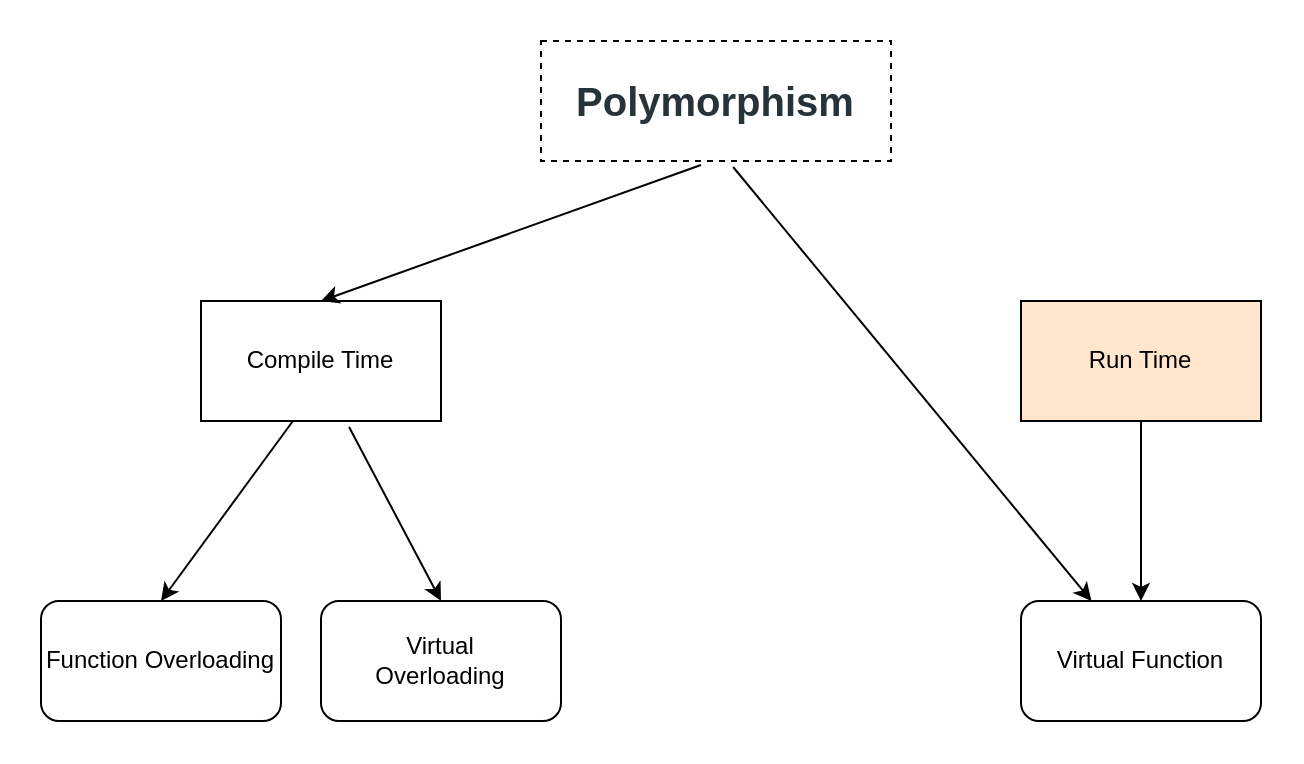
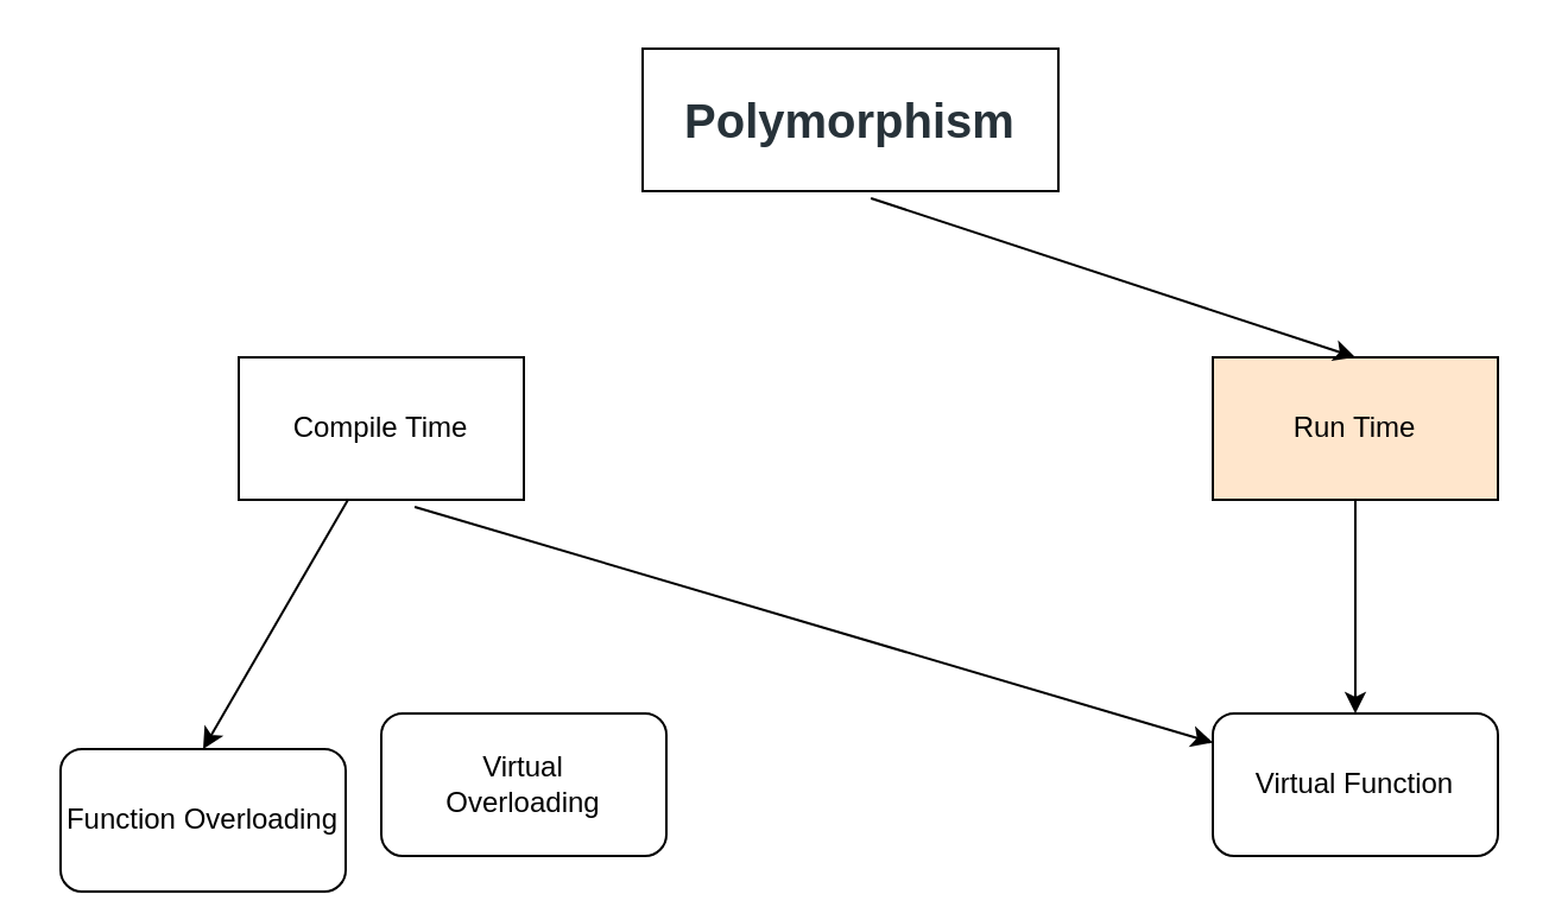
  <mxCell id="0" />
  <mxCell id="1" parent="0" />
- <mxCell id="2" value="&lt;span style=&quot;color: rgb(39 , 50 , 57) ; font-family: , sans-serif ; font-weight: 600 ; text-align: left ; background-color: rgb(255 , 255 , 255)&quot;&gt;&lt;font style=&quot;font-size: 20px&quot;&gt;Polymorphism&lt;/font&gt;&lt;/span&gt;" style="rounded=0;whiteSpace=wrap;html=1;dashed=1;" vertex="1" parent="1"><mxGeometry x="270" y="20" width="175" height="60" as="geometry" /></mxCell>
+ <mxCell id="2" value="&lt;span style=&quot;color: rgb(39 , 50 , 57) ; font-family: , sans-serif ; font-weight: 600 ; text-align: left ; background-color: rgb(255 , 255 , 255)&quot;&gt;&lt;font style=&quot;font-size: 20px&quot;&gt;Polymorphism&lt;/font&gt;&lt;/span&gt;" style="rounded=0;whiteSpace=wrap;html=1;" vertex="1" parent="1"><mxGeometry x="270" y="20" width="175" height="60" as="geometry" /></mxCell>
  <mxCell id="3" value="Compile Time" style="rounded=0;whiteSpace=wrap;html=1;" vertex="1" parent="1"><mxGeometry x="100" y="150" width="120" height="60" as="geometry" /></mxCell>
  <mxCell id="4" value="Run Time" style="rounded=0;whiteSpace=wrap;html=1;fillColor=#ffe6cc;" vertex="1" parent="1"><mxGeometry x="510" y="150" width="120" height="60" as="geometry" /></mxCell>
- <mxCell id="5" value="Function Overloading" style="rounded=1;whiteSpace=wrap;html=1;" vertex="1" parent="1"><mxGeometry x="20" y="300" width="120" height="60" as="geometry" /></mxCell>
+ <mxCell id="5" value="Function Overloading" style="rounded=1;whiteSpace=wrap;html=1;" vertex="1" parent="1"><mxGeometry x="25" y="315" width="120" height="60" as="geometry" /></mxCell>
  <mxCell id="6" value="Virtual&lt;br&gt;Overloading" style="rounded=1;whiteSpace=wrap;html=1;" vertex="1" parent="1"><mxGeometry x="160" y="300" width="120" height="60" as="geometry" /></mxCell>
  <mxCell id="7" value="Virtual Function" style="rounded=1;whiteSpace=wrap;html=1;" vertex="1" parent="1"><mxGeometry x="510" y="300" width="120" height="60" as="geometry" /></mxCell>
- <mxCell id="8" value="" style="endArrow=classic;html=1;entryX=0.5;entryY=0;entryDx=0;entryDy=0;exitX=0.457;exitY=1.033;exitDx=0;exitDy=0;exitPerimeter=0;" edge="1" parent="1" source="2" target="3"><mxGeometry width="50" height="50" relative="1" as="geometry"><mxPoint x="170" y="130" as="sourcePoint" /><mxPoint x="220" y="80" as="targetPoint" /></mxGeometry></mxCell>
  <mxCell id="9" value="" style="endArrow=classic;html=1;entryX=0.5;entryY=0;entryDx=0;entryDy=0;exitX=0;exitY=0.5;exitDx=0;exitDy=0;" edge="1" parent="1" target="5"><mxGeometry width="50" height="50" relative="1" as="geometry"><mxPoint x="145.96" y="210" as="sourcePoint" /><mxPoint x="20" y="311.02" as="targetPoint" /></mxGeometry></mxCell>
- <mxCell id="10" value="" style="endArrow=classic;html=1;exitX=0.617;exitY=1.05;exitDx=0;exitDy=0;entryX=0.5;entryY=0;entryDx=0;entryDy=0;exitPerimeter=0;" edge="1" parent="1" source="3" target="6"><mxGeometry width="50" height="50" relative="1" as="geometry"><mxPoint x="190" y="210" as="sourcePoint" /><mxPoint x="204.04" y="311" as="targetPoint" /></mxGeometry></mxCell>
- <mxCell id="11" value="" style="endArrow=classic;html=1;exitX=0.549;exitY=1.05;exitDx=0;exitDy=0;exitPerimeter=0;" edge="1" parent="1" source="2" target="7"><mxGeometry width="50" height="50" relative="1" as="geometry"><mxPoint x="460" y="100" as="sourcePoint" /><mxPoint x="400" y="280" as="targetPoint" /></mxGeometry></mxCell>
+ <mxCell id="10" value="" style="endArrow=classic;html=1;exitX=0.617;exitY=1.05;exitDx=0;exitDy=0;exitPerimeter=0;" edge="1" parent="1" source="3" target="7"><mxGeometry width="50" height="50" relative="1" as="geometry"><mxPoint x="190" y="210" as="sourcePoint" /><mxPoint x="204.04" y="311" as="targetPoint" /></mxGeometry></mxCell>
+ <mxCell id="11" value="" style="endArrow=classic;html=1;entryX=0.5;entryY=0;entryDx=0;entryDy=0;exitX=0.549;exitY=1.05;exitDx=0;exitDy=0;exitPerimeter=0;" edge="1" parent="1" source="2" target="4"><mxGeometry width="50" height="50" relative="1" as="geometry"><mxPoint x="460" y="100" as="sourcePoint" /><mxPoint x="400" y="280" as="targetPoint" /></mxGeometry></mxCell>
  <mxCell id="12" value="" style="endArrow=classic;html=1;" edge="1" parent="1" target="7"><mxGeometry width="50" height="50" relative="1" as="geometry"><mxPoint x="570" y="210" as="sourcePoint" /><mxPoint x="400" y="280" as="targetPoint" /><Array as="points"><mxPoint x="570" y="210" /></Array></mxGeometry></mxCell>
